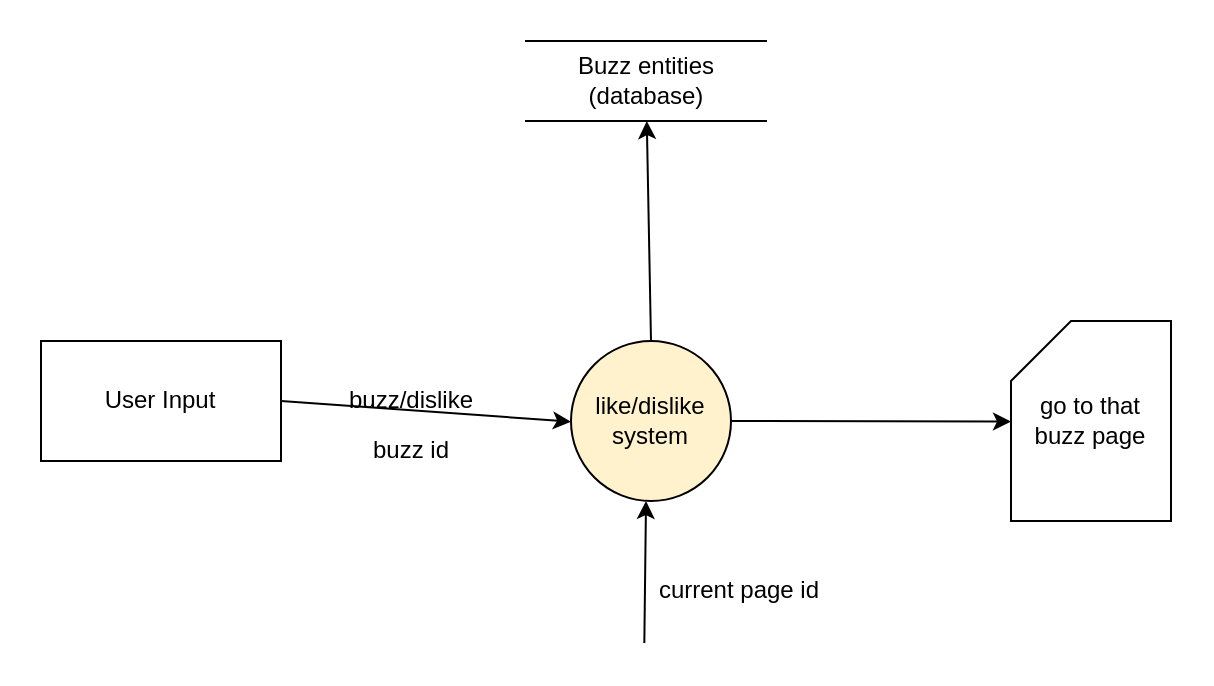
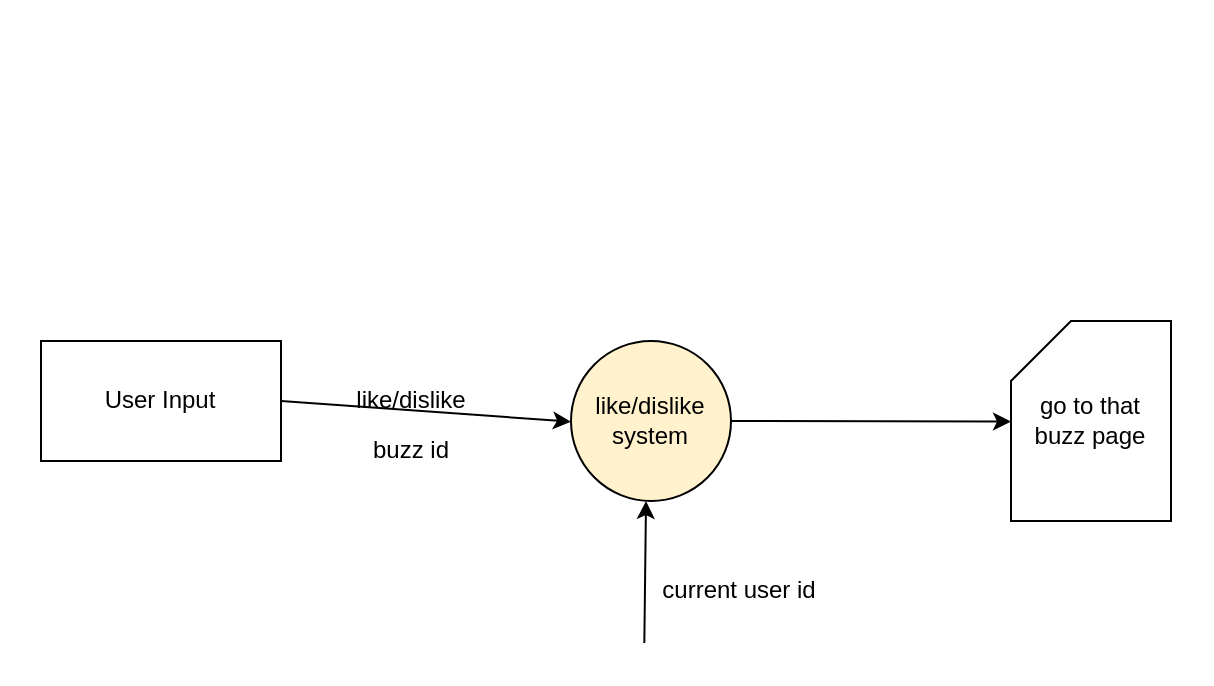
  <mxCell id="0" />
  <mxCell id="1" parent="0" />
  <mxCell id="2" style="edgeStyle=none;html=1;exitX=1;exitY=0.5;exitDx=0;exitDy=0;" parent="1" source="3" edge="1"><mxGeometry relative="1" as="geometry"><mxPoint x="285" y="210.333" as="targetPoint" /></mxGeometry></mxCell>
  <mxCell id="3" value="User Input" style="rounded=0;whiteSpace=wrap;html=1;" parent="1" vertex="1"><mxGeometry x="20" y="170" width="120" height="60" as="geometry" /></mxCell>
- <mxCell id="4" value="buzz/dislike" style="text;html=1;align=center;verticalAlign=middle;resizable=0;points=[];autosize=1;strokeColor=none;fillColor=none;" parent="1" vertex="1"><mxGeometry x="165" y="185" width="80" height="30" as="geometry" /></mxCell>
+ <mxCell id="4" value="like/dislike" style="text;html=1;align=center;verticalAlign=middle;resizable=0;points=[];autosize=1;strokeColor=none;fillColor=none;" parent="1" vertex="1"><mxGeometry x="165" y="185" width="80" height="30" as="geometry" /></mxCell>
  <mxCell id="5" style="edgeStyle=none;html=1;exitX=1;exitY=0.5;exitDx=0;exitDy=0;" parent="1" source="7" edge="1"><mxGeometry relative="1" as="geometry"><mxPoint x="505" y="210.286" as="targetPoint" /></mxGeometry></mxCell>
- <mxCell id="6" style="edgeStyle=none;html=1;exitX=0.5;exitY=0;exitDx=0;exitDy=0;" parent="1" source="7" target="10" edge="1"><mxGeometry relative="1" as="geometry" /></mxCell>
  <mxCell id="7" value="like/dislike&lt;br&gt;system" style="ellipse;whiteSpace=wrap;html=1;aspect=fixed;fillColor=#fff2cc;" parent="1" vertex="1"><mxGeometry x="285" y="170" width="80" height="80" as="geometry" /></mxCell>
  <mxCell id="8" style="edgeStyle=none;html=1;entryX=0.5;entryY=1;entryDx=0;entryDy=0;exitX=0.442;exitY=0.04;exitDx=0;exitDy=0;exitPerimeter=0;" parent="1" edge="1"><mxGeometry relative="1" as="geometry"><mxPoint x="321.665" y="321" as="sourcePoint" /><mxPoint x="322.5" y="250" as="targetPoint" /></mxGeometry></mxCell>
- <mxCell id="9" value="current page id" style="text;html=1;align=center;verticalAlign=middle;resizable=0;points=[];autosize=1;strokeColor=none;fillColor=none;" parent="1" vertex="1"><mxGeometry x="319" y="280" width="100" height="30" as="geometry" /></mxCell>
- <mxCell id="10" value="Buzz entities&lt;br&gt;(database)" style="shape=partialRectangle;whiteSpace=wrap;html=1;left=0;right=0;fillColor=none;rounded=0;strokeColor=default;fontFamily=Helvetica;fontSize=12;fontColor=default;" parent="1" vertex="1"><mxGeometry x="262.5" y="20" width="120" height="40" as="geometry" /></mxCell>
+ <mxCell id="9" value="current user id" style="text;html=1;align=center;verticalAlign=middle;resizable=0;points=[];autosize=1;strokeColor=none;fillColor=none;" parent="1" vertex="1"><mxGeometry x="319" y="280" width="100" height="30" as="geometry" /></mxCell>
  <mxCell id="11" value="&lt;span style=&quot;&quot;&gt;go to that&lt;br&gt;buzz&amp;nbsp;&lt;/span&gt;&lt;span style=&quot;&quot;&gt;page&lt;/span&gt;" style="shape=card;whiteSpace=wrap;html=1;" parent="1" vertex="1"><mxGeometry x="505" y="160" width="80" height="100" as="geometry" /></mxCell>
  <mxCell id="12" value="buzz id" style="text;html=1;align=center;verticalAlign=middle;resizable=0;points=[];autosize=1;strokeColor=none;fillColor=none;" vertex="1" parent="1"><mxGeometry x="175" y="210" width="60" height="30" as="geometry" /></mxCell>
